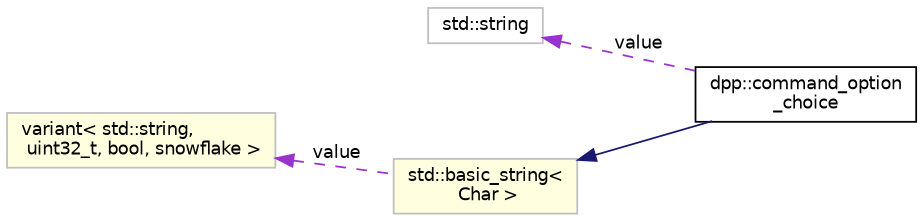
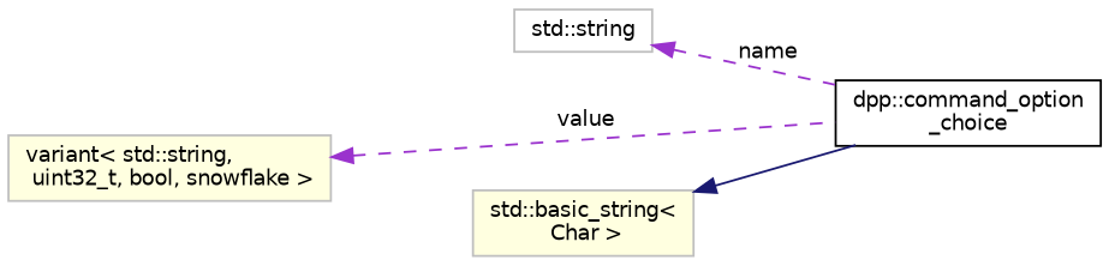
  digraph {
    rankdir=LR
    node [color=grey75 fillcolor=white fontname=Helvetica fontsize=10 shape=record style=filled]
    edge [color=darkorchid3 dir=back fontname=Helvetica fontsize=10 labelfontname=Helvetica labelfontsize=10 style=dashed]
    n1 [color=black fontcolor=black height=0.2 label="dpp::command_option\l_choice" width=0.4]
    n2 [height=0.2 label="std::string" width=0.4]
    n3 [fillcolor=lightyellow height=0.2 label="std::basic_string\<\l Char \>" width=0.4]
    n4 [fillcolor=lightyellow height=0.2 label="variant\< std::string,\l uint32_t, bool, snowflake \>" width=0.4]
-   n2 -> n1 [label=" value"]
+   n2 -> n1 [label=" name"]
    n3 -> n1 [color=midnightblue style=solid]
-   n4 -> n3 [label=" value"]
+   n4 -> n1 [label=" value"]
  }
